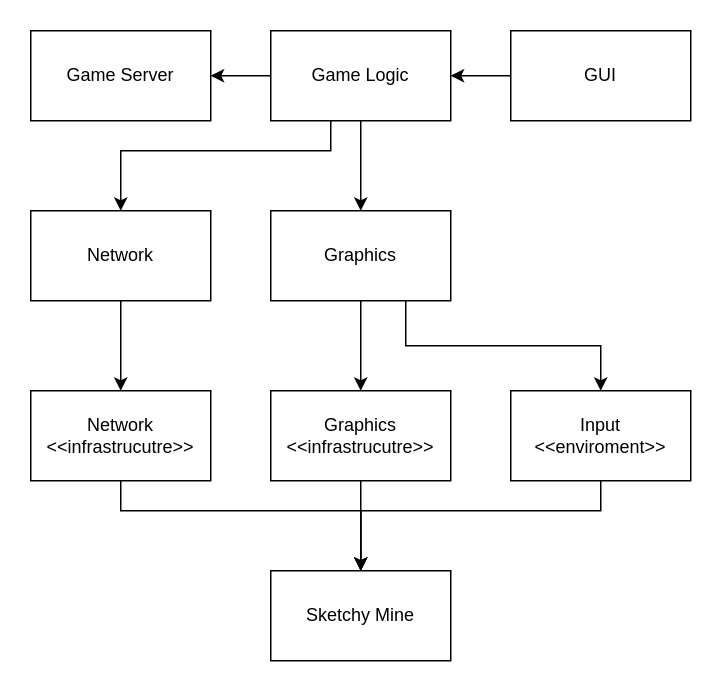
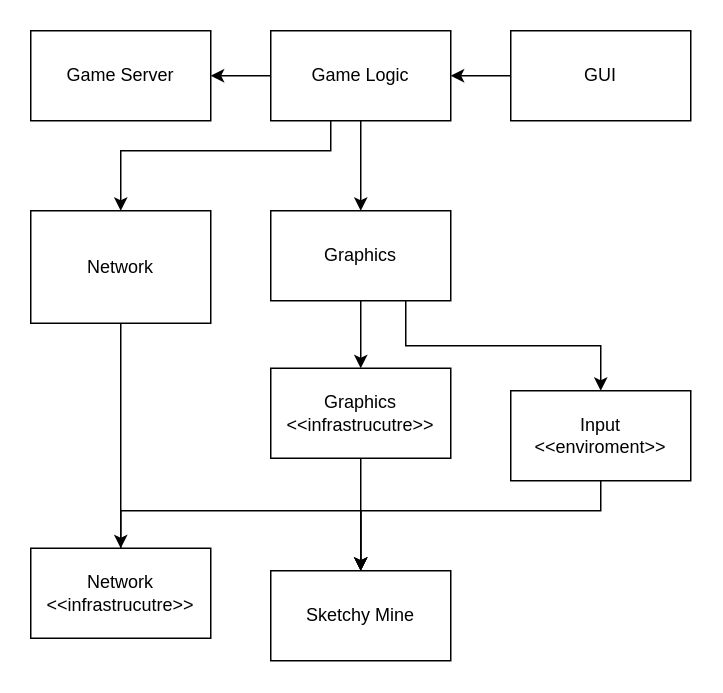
  <mxCell id="0" />
  <mxCell id="1" parent="0" />
  <mxCell id="2" value="Game Server" style="rounded=0;whiteSpace=wrap;html=1;" vertex="1" parent="1"><mxGeometry x="20" y="20" width="120" height="60" as="geometry" /></mxCell>
  <mxCell id="3" style="edgeStyle=orthogonalEdgeStyle;rounded=0;orthogonalLoop=1;jettySize=auto;html=1;entryX=1;entryY=0.5;entryDx=0;entryDy=0;" edge="1" parent="1" source="6" target="2"><mxGeometry relative="1" as="geometry" /></mxCell>
  <mxCell id="4" value="" style="edgeStyle=orthogonalEdgeStyle;rounded=0;orthogonalLoop=1;jettySize=auto;html=1;" edge="1" parent="1" source="6" target="12"><mxGeometry relative="1" as="geometry"><Array as="points"><mxPoint x="220" y="100" /><mxPoint x="80" y="100" /></Array></mxGeometry></mxCell>
  <mxCell id="5" value="" style="edgeStyle=orthogonalEdgeStyle;rounded=0;orthogonalLoop=1;jettySize=auto;html=1;" edge="1" parent="1" source="6" target="8"><mxGeometry relative="1" as="geometry" /></mxCell>
  <mxCell id="6" value="Game Logic" style="rounded=0;whiteSpace=wrap;html=1;" vertex="1" parent="1"><mxGeometry x="180" y="20" width="120" height="60" as="geometry" /></mxCell>
  <mxCell id="7" value="" style="edgeStyle=orthogonalEdgeStyle;rounded=0;orthogonalLoop=1;jettySize=auto;html=1;" edge="1" parent="1" source="8" target="10"><mxGeometry relative="1" as="geometry" /></mxCell>
  <mxCell id="8" value="Graphics" style="rounded=0;whiteSpace=wrap;html=1;" vertex="1" parent="1"><mxGeometry x="180" y="140" width="120" height="60" as="geometry" /></mxCell>
  <mxCell id="9" style="edgeStyle=orthogonalEdgeStyle;rounded=0;orthogonalLoop=1;jettySize=auto;html=1;entryX=0.5;entryY=0;entryDx=0;entryDy=0;" edge="1" parent="1" source="10" target="15"><mxGeometry relative="1" as="geometry" /></mxCell>
- <mxCell id="10" value="Graphics&lt;br&gt;&amp;lt;&amp;lt;infrastrucutre&amp;gt;&amp;gt;" style="rounded=0;whiteSpace=wrap;html=1;" vertex="1" parent="1"><mxGeometry x="180" y="260" width="120" height="60" as="geometry" /></mxCell>
+ <mxCell id="10" value="Graphics&lt;br&gt;&amp;lt;&amp;lt;infrastrucutre&amp;gt;&amp;gt;" style="rounded=0;whiteSpace=wrap;html=1;" vertex="1" parent="1"><mxGeometry x="180" y="245" width="120" height="60" as="geometry" /></mxCell>
  <mxCell id="11" value="" style="edgeStyle=orthogonalEdgeStyle;rounded=0;orthogonalLoop=1;jettySize=auto;html=1;" edge="1" parent="1" source="12" target="14"><mxGeometry relative="1" as="geometry" /></mxCell>
- <mxCell id="12" value="Network" style="rounded=0;whiteSpace=wrap;html=1;" vertex="1" parent="1"><mxGeometry x="20" y="140" width="120" height="60" as="geometry" /></mxCell>
+ <mxCell id="12" value="Network" style="rounded=0;whiteSpace=wrap;html=1;" vertex="1" parent="1"><mxGeometry x="20" y="140" width="120" height="75" as="geometry" /></mxCell>
  <mxCell id="13" value="" style="edgeStyle=orthogonalEdgeStyle;rounded=0;orthogonalLoop=1;jettySize=auto;html=1;" edge="1" parent="1" source="14" target="15"><mxGeometry relative="1" as="geometry"><Array as="points"><mxPoint x="80" y="340" /><mxPoint x="240" y="340" /></Array></mxGeometry></mxCell>
- <mxCell id="14" value="Network&lt;br&gt;&amp;lt;&amp;lt;infrastrucutre&amp;gt;&amp;gt;" style="rounded=0;whiteSpace=wrap;html=1;" vertex="1" parent="1"><mxGeometry x="20" y="260" width="120" height="60" as="geometry" /></mxCell>
+ <mxCell id="14" value="Network&lt;br&gt;&amp;lt;&amp;lt;infrastrucutre&amp;gt;&amp;gt;" style="rounded=0;whiteSpace=wrap;html=1;" vertex="1" parent="1"><mxGeometry x="20" y="365" width="120" height="60" as="geometry" /></mxCell>
  <mxCell id="15" value="Sketchy Mine" style="rounded=0;whiteSpace=wrap;html=1;" vertex="1" parent="1"><mxGeometry x="180" y="380" width="120" height="60" as="geometry" /></mxCell>
  <mxCell id="16" style="edgeStyle=orthogonalEdgeStyle;rounded=0;orthogonalLoop=1;jettySize=auto;html=1;entryX=1;entryY=0.5;entryDx=0;entryDy=0;" edge="1" parent="1" source="17" target="6"><mxGeometry relative="1" as="geometry" /></mxCell>
  <mxCell id="17" value="GUI" style="rounded=0;whiteSpace=wrap;html=1;" vertex="1" parent="1"><mxGeometry x="340" y="20" width="120" height="60" as="geometry" /></mxCell>
  <mxCell id="18" value="" style="edgeStyle=orthogonalEdgeStyle;rounded=0;orthogonalLoop=1;jettySize=auto;html=1;exitX=0.75;exitY=1;exitDx=0;exitDy=0;" edge="1" parent="1" source="8" target="20"><mxGeometry relative="1" as="geometry" /></mxCell>
  <mxCell id="19" style="edgeStyle=orthogonalEdgeStyle;rounded=0;orthogonalLoop=1;jettySize=auto;html=1;entryX=0.5;entryY=0;entryDx=0;entryDy=0;" edge="1" parent="1" source="20" target="15"><mxGeometry relative="1" as="geometry"><Array as="points"><mxPoint x="400" y="340" /><mxPoint x="240" y="340" /></Array></mxGeometry></mxCell>
  <mxCell id="20" value="Input&lt;br&gt;&amp;lt;&amp;lt;enviroment&amp;gt;&amp;gt;" style="rounded=0;whiteSpace=wrap;html=1;" vertex="1" parent="1"><mxGeometry x="340" y="260" width="120" height="60" as="geometry" /></mxCell>
